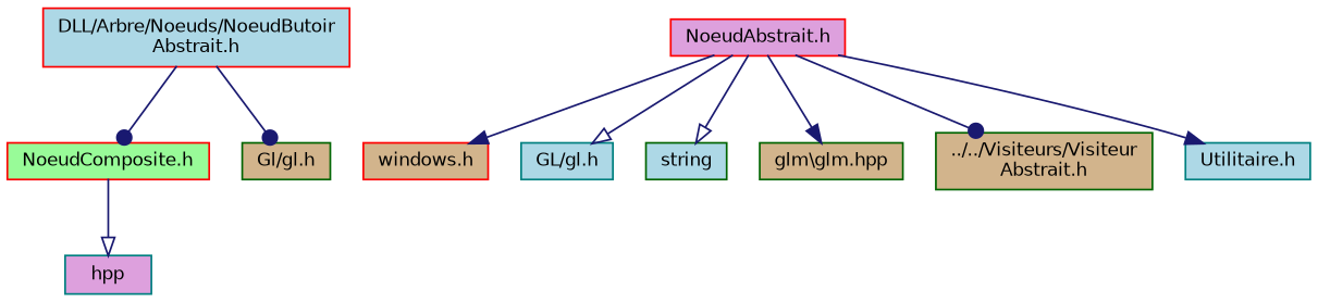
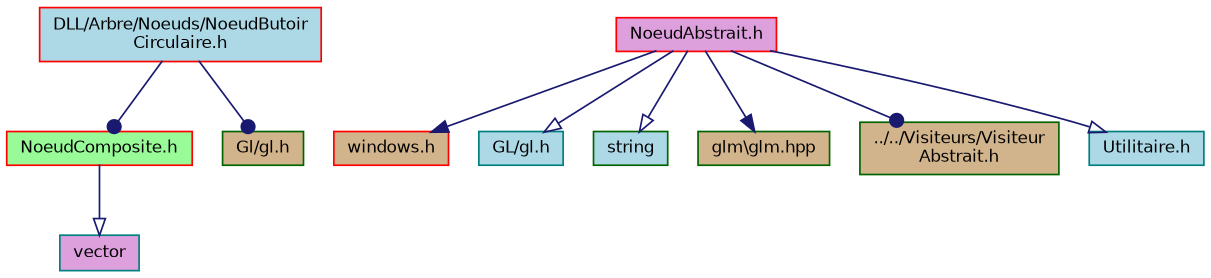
  digraph {
    node [color=red fillcolor=lightblue fontname=Helvetica fontsize=10 shape=record style=filled]
    edge [arrowhead=dot color=midnightblue fontname=Helvetica fontsize=10 labelfontname=Helvetica labelfontsize=10 style=solid]
-   n1 [fontcolor=black height=0.2 label="DLL/Arbre/Noeuds/NoeudButoir\lAbstrait.h" width=0.4]
+   n1 [fontcolor=black height=0.2 label="DLL/Arbre/Noeuds/NoeudButoir\lCirculaire.h" width=0.4]
    n2 [fillcolor=palegreen height=0.2 label="NoeudComposite.h" width=0.4]
    n3 [color=darkgreen fillcolor=tan height=0.2 label="Gl/gl.h" width=0.4]
-   n4 [color=teal fillcolor=plum height=0.2 label=hpp width=0.4]
+   n4 [color=teal fillcolor=plum height=0.2 label=vector width=0.4]
    n5 [fillcolor=plum height=0.2 label="NoeudAbstrait.h" width=0.4]
    n6 [fillcolor=tan height=0.2 label="windows.h" width=0.4]
    n7 [color=teal height=0.2 label="GL/gl.h" width=0.4]
    n8 [color=darkgreen height=0.2 label=string width=0.4]
    n9 [color=darkgreen fillcolor=tan height=0.2 label="glm\\glm.hpp" width=0.4]
    n10 [color=darkgreen fillcolor=tan height=0.2 label="../../Visiteurs/Visiteur\lAbstrait.h" width=0.4]
    n11 [color=teal height=0.2 label="Utilitaire.h" width=0.4]
    n1 -> n2
    n1 -> n3
    n2 -> n4 [arrowhead=onormal]
    n5 -> n6 [arrowhead=normal]
    n5 -> n7 [arrowhead=onormal]
    n5 -> n8 [arrowhead=onormal]
    n5 -> n9 [arrowhead=normal]
    n5 -> n10
-   n5 -> n11 [arrowhead=normal]
+   n5 -> n11 [arrowhead=onormal]
  }
